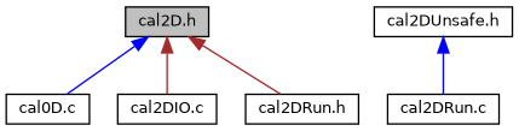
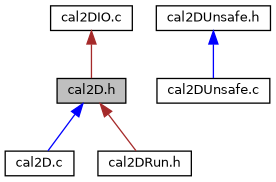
  digraph {
    node [color=black fillcolor=white fontname=Helvetica fontsize=10 shape=record style=filled]
    edge [color=blue dir=back fontname=Helvetica fontsize=10 labelfontname=Helvetica labelfontsize=10 style=solid]
    n1 [fillcolor=grey75 fontcolor=black height=0.2 label="cal2D.h" width=0.4]
-   n2 [height=0.2 label="cal0D.c" width=0.4]
+   n2 [height=0.2 label="cal2D.c" width=0.4]
    n3 [height=0.2 label="cal2DIO.c" width=0.4]
    n4 [height=0.2 label="cal2DRun.h" width=0.4]
    n5 [height=0.2 label="cal2DUnsafe.h" width=0.4]
-   n6 [height=0.2 label="cal2DRun.c" width=0.4]
+   n6 [height=0.2 label="cal2DUnsafe.c" width=0.4]
    n1 -> n2
-   n1 -> n3 [color=brown]
+   n3 -> n1 [color=brown]
    n1 -> n4 [color=brown]
    n5 -> n6
  }
